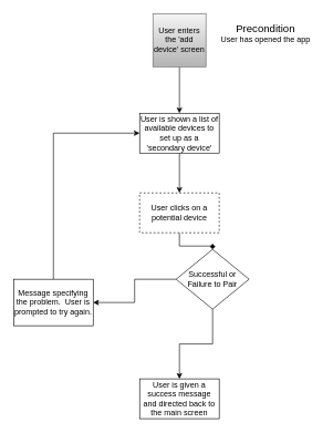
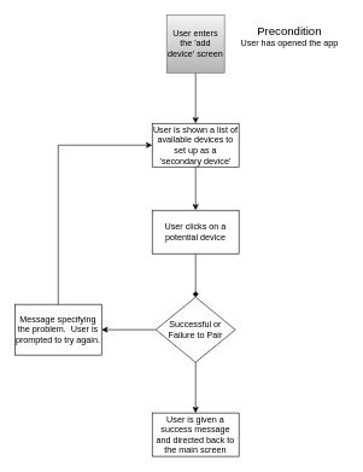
  <mxCell id="0" />
  <mxCell id="1" parent="0" />
  <mxCell id="2" style="edgeStyle=orthogonalEdgeStyle;rounded=0;orthogonalLoop=1;jettySize=auto;html=1;entryX=0.5;entryY=0;entryDx=0;entryDy=0;" parent="1" source="3" target="6" edge="1"><mxGeometry relative="1" as="geometry" /></mxCell>
  <mxCell id="3" value="&lt;font color=&quot;#000000&quot;&gt;User enters the 'add device' screen&lt;/font&gt;" style="whiteSpace=wrap;html=1;aspect=fixed;fillColor=#f5f5f5;strokeColor=#666666;gradientColor=#b3b3b3;rounded=0;" parent="1" vertex="1"><mxGeometry x="230" y="20" width="80" height="80" as="geometry" /></mxCell>
  <mxCell id="4" value="&lt;div&gt;&lt;font style=&quot;font-size: 16px&quot;&gt;Precondition&lt;br&gt;&lt;/font&gt;&lt;/div&gt;&lt;div&gt;User has opened the app&lt;br&gt;&lt;font style=&quot;font-size: 16px&quot;&gt;&lt;/font&gt;&lt;/div&gt;" style="text;html=1;strokeColor=none;fillColor=none;align=center;verticalAlign=middle;whiteSpace=wrap;rounded=0;" parent="1" vertex="1"><mxGeometry x="320" y="40" width="160" height="20" as="geometry" /></mxCell>
  <mxCell id="5" style="edgeStyle=orthogonalEdgeStyle;rounded=0;orthogonalLoop=1;jettySize=auto;html=1;entryX=0.5;entryY=0;entryDx=0;entryDy=0;" parent="1" source="6" target="8" edge="1"><mxGeometry relative="1" as="geometry" /></mxCell>
  <mxCell id="6" value="User is shown a list of available devices to set up as a 'secondary device'" style="rounded=0;whiteSpace=wrap;html=1;" parent="1" vertex="1"><mxGeometry x="210" y="170" width="120" height="60" as="geometry" /></mxCell>
  <mxCell id="7" style="edgeStyle=orthogonalEdgeStyle;rounded=0;orthogonalLoop=1;jettySize=auto;html=1;entryX=0.5;entryY=0;entryDx=0;entryDy=0;endArrow=diamond;" parent="1" source="8" target="11" edge="1"><mxGeometry relative="1" as="geometry" /></mxCell>
- <mxCell id="8" value="User clicks on a potential device" style="rounded=0;whiteSpace=wrap;html=1;dashed=1;" parent="1" vertex="1"><mxGeometry x="210" y="290" width="120" height="60" as="geometry" /></mxCell>
+ <mxCell id="8" value="User clicks on a potential device" style="rounded=0;whiteSpace=wrap;html=1;" parent="1" vertex="1"><mxGeometry x="210" y="290" width="120" height="60" as="geometry" /></mxCell>
  <mxCell id="9" style="edgeStyle=orthogonalEdgeStyle;rounded=0;orthogonalLoop=1;jettySize=auto;html=1;entryX=0.5;entryY=0;entryDx=0;entryDy=0;" parent="1" source="11" target="14" edge="1"><mxGeometry relative="1" as="geometry" /></mxCell>
  <mxCell id="10" style="edgeStyle=orthogonalEdgeStyle;rounded=0;orthogonalLoop=1;jettySize=auto;html=1;entryX=1;entryY=0.5;entryDx=0;entryDy=0;" parent="1" source="11" target="13" edge="1"><mxGeometry relative="1" as="geometry" /></mxCell>
- <mxCell id="11" value="Successful or Failure to Pair" style="rhombus;whiteSpace=wrap;html=1;" parent="1" vertex="1"><mxGeometry x="265" y="375" width="110" height="90" as="geometry" /></mxCell>
+ <mxCell id="11" value="Successful or Failure to Pair" style="rhombus;whiteSpace=wrap;html=1;" parent="1" vertex="1"><mxGeometry x="215" y="410" width="110" height="90" as="geometry" /></mxCell>
  <mxCell id="12" style="edgeStyle=orthogonalEdgeStyle;rounded=0;orthogonalLoop=1;jettySize=auto;html=1;entryX=0;entryY=0.5;entryDx=0;entryDy=0;" parent="1" source="13" target="6" edge="1"><mxGeometry relative="1" as="geometry"><mxPoint x="80" y="180" as="targetPoint" /><Array as="points"><mxPoint x="80" y="200" /></Array></mxGeometry></mxCell>
  <mxCell id="13" value="Message specifying the problem.&amp;nbsp; User is prompted to try again." style="rounded=0;whiteSpace=wrap;html=1;" parent="1" vertex="1"><mxGeometry x="20" y="420" width="120" height="70" as="geometry" /></mxCell>
  <mxCell id="14" value="User is given a success message and directed back to the main screen" style="rounded=0;whiteSpace=wrap;html=1;" parent="1" vertex="1"><mxGeometry x="210" y="570" width="120" height="60" as="geometry" /></mxCell>
